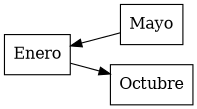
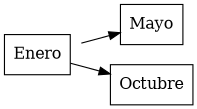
  digraph {
    compound=true
    concentrate=true
    rankdir=LR
    node [shape=box]
    n1 [label=Enero]
    n2 [label=Mayo]
    n3 [label=Octubre]
-   n2 -> n1
+   n1 -> n2
    n1 -> n3
  }
